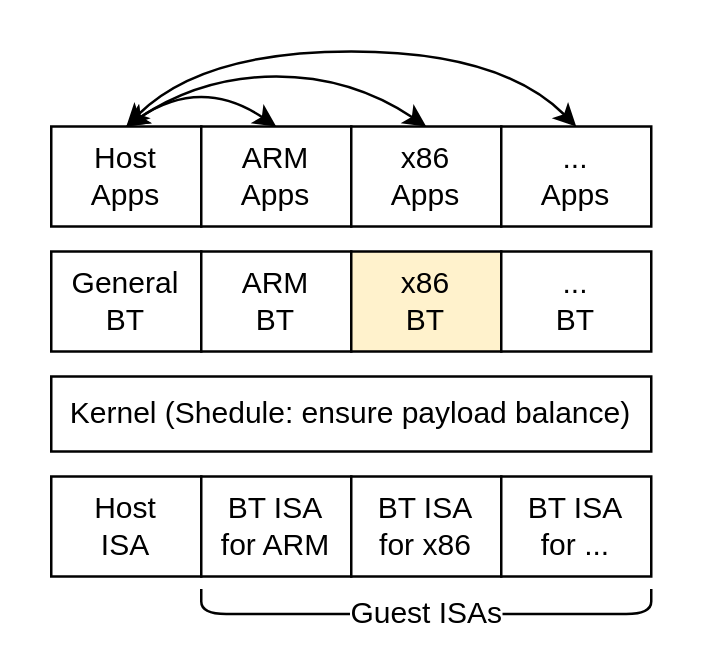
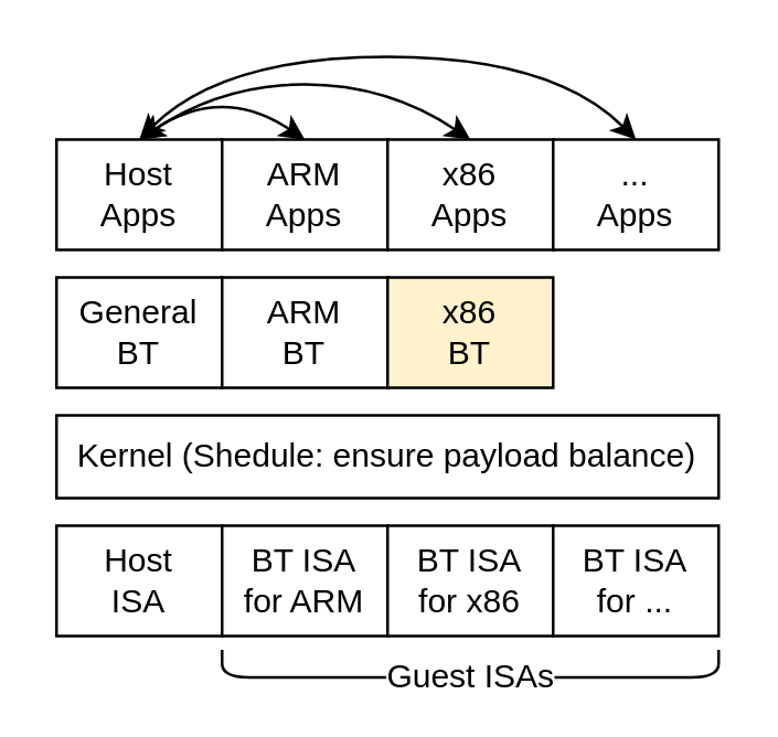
  <mxCell id="0" />
  <mxCell id="1" parent="0" />
  <mxCell id="2" value="Host&lt;br&gt;ISA" style="rounded=0;whiteSpace=wrap;html=1;" parent="1" vertex="1"><mxGeometry x="20" y="190" width="60" height="40" as="geometry" /></mxCell>
  <mxCell id="3" value="BT ISA&lt;br&gt;for ARM" style="rounded=0;whiteSpace=wrap;html=1;" parent="1" vertex="1"><mxGeometry x="80" y="190" width="60" height="40" as="geometry" /></mxCell>
  <mxCell id="4" value="Kernel (Shedule: ensure payload balance)" style="rounded=0;whiteSpace=wrap;html=1;" parent="1" vertex="1"><mxGeometry x="20" y="150" width="240" height="30" as="geometry" /></mxCell>
  <mxCell id="5" value="BT ISA&lt;br&gt;for x86" style="rounded=0;whiteSpace=wrap;html=1;" parent="1" vertex="1"><mxGeometry x="140" y="190" width="60" height="40" as="geometry" /></mxCell>
  <mxCell id="6" value="BT ISA&lt;br&gt;for ..." style="rounded=0;whiteSpace=wrap;html=1;" parent="1" vertex="1"><mxGeometry x="200" y="190" width="60" height="40" as="geometry" /></mxCell>
  <mxCell id="7" value="Host&lt;br&gt;Apps" style="rounded=0;whiteSpace=wrap;html=1;" parent="1" vertex="1"><mxGeometry x="20" y="50" width="60" height="40" as="geometry" /></mxCell>
  <mxCell id="8" value="ARM&lt;br&gt;Apps" style="rounded=0;whiteSpace=wrap;html=1;" parent="1" vertex="1"><mxGeometry x="80" y="50" width="60" height="40" as="geometry" /></mxCell>
  <mxCell id="9" value="x86&lt;br&gt;Apps" style="rounded=0;whiteSpace=wrap;html=1;" parent="1" vertex="1"><mxGeometry x="140" y="50" width="60" height="40" as="geometry" /></mxCell>
  <mxCell id="10" value="...&lt;br&gt;Apps" style="rounded=0;whiteSpace=wrap;html=1;" parent="1" vertex="1"><mxGeometry x="200" y="50" width="60" height="40" as="geometry" /></mxCell>
  <mxCell id="11" value="" style="endArrow=classic;html=1;fontSize=12;curved=1;exitX=0.5;exitY=0;exitDx=0;exitDy=0;entryX=0.5;entryY=0;entryDx=0;entryDy=0;startArrow=classic;startFill=1;" parent="1" source="10" target="7" edge="1"><mxGeometry width="50" height="50" relative="1" as="geometry"><mxPoint x="-40" y="70" as="sourcePoint" /><mxPoint x="10" y="20" as="targetPoint" /><Array as="points"><mxPoint x="200" y="20" /><mxPoint x="80" y="20" /></Array></mxGeometry></mxCell>
  <mxCell id="12" value="" style="endArrow=classic;html=1;fontSize=12;curved=1;startArrow=classic;startFill=1;exitX=0.5;exitY=0;exitDx=0;exitDy=0;entryX=0.5;entryY=0;entryDx=0;entryDy=0;" parent="1" source="9" target="7" edge="1"><mxGeometry width="50" height="50" relative="1" as="geometry"><mxPoint x="170" y="110" as="sourcePoint" /><mxPoint x="50" y="90" as="targetPoint" /><Array as="points"><mxPoint x="140" y="30" /><mxPoint x="80" y="30" /></Array></mxGeometry></mxCell>
  <mxCell id="13" value="" style="endArrow=classic;html=1;fontSize=12;curved=1;exitX=0.5;exitY=0;exitDx=0;exitDy=0;entryX=0.5;entryY=0;entryDx=0;entryDy=0;startArrow=classic;startFill=1;" parent="1" source="8" target="7" edge="1"><mxGeometry width="50" height="50" relative="1" as="geometry"><mxPoint x="180" y="60" as="sourcePoint" /><mxPoint x="60" y="60" as="targetPoint" /><Array as="points"><mxPoint x="80" y="30" /></Array></mxGeometry></mxCell>
  <mxCell id="14" value="General&lt;br&gt;BT" style="rounded=0;whiteSpace=wrap;html=1;" parent="1" vertex="1"><mxGeometry x="20" y="100" width="60" height="40" as="geometry" /></mxCell>
  <mxCell id="15" value="ARM&lt;br&gt;BT" style="rounded=0;whiteSpace=wrap;html=1;" parent="1" vertex="1"><mxGeometry x="80" y="100" width="60" height="40" as="geometry" /></mxCell>
  <mxCell id="16" value="x86&lt;br&gt;BT" style="rounded=0;whiteSpace=wrap;html=1;fillColor=#fff2cc;" parent="1" vertex="1"><mxGeometry x="140" y="100" width="60" height="40" as="geometry" /></mxCell>
- <mxCell id="17" value="...&lt;br&gt;BT" style="rounded=0;whiteSpace=wrap;html=1;" parent="1" vertex="1"><mxGeometry x="200" y="100" width="60" height="40" as="geometry" /></mxCell>
  <mxCell id="18" value="Guest ISAs" style="endArrow=none;html=1;fontSize=12;rounded=1;" parent="1" edge="1"><mxGeometry width="50" height="50" relative="1" as="geometry"><mxPoint x="80" y="235" as="sourcePoint" /><mxPoint x="260" y="235" as="targetPoint" /><Array as="points"><mxPoint x="80" y="245" /><mxPoint x="260" y="245" /></Array></mxGeometry></mxCell>
